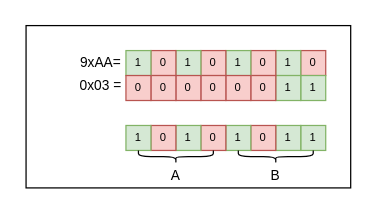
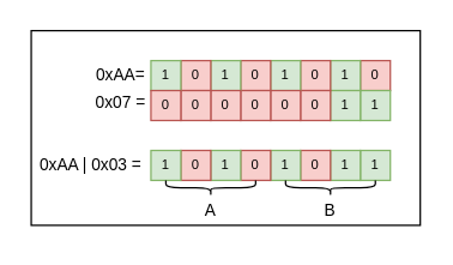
  <mxCell id="0" />
  <mxCell id="1" parent="0" />
  <mxCell id="2" value="" style="rounded=0;whiteSpace=wrap;html=1;fontSize=11;" vertex="1" parent="1"><mxGeometry x="20" y="20" width="260" height="130" as="geometry" /></mxCell>
  <mxCell id="3" value="0" style="rounded=0;whiteSpace=wrap;html=1;fontSize=9;fillColor=#f8cecc;strokeColor=#b85450;" parent="1" vertex="1"><mxGeometry x="240" y="40" width="20" height="20" as="geometry" /></mxCell>
  <mxCell id="4" value="1" style="rounded=0;whiteSpace=wrap;html=1;fontSize=9;fillColor=#d5e8d4;strokeColor=#82b366;" parent="1" vertex="1"><mxGeometry x="240" y="60" width="20" height="20" as="geometry" /></mxCell>
  <mxCell id="5" value="1" style="rounded=0;whiteSpace=wrap;html=1;fontSize=9;fillColor=#d5e8d4;strokeColor=#82b366;" parent="1" vertex="1"><mxGeometry x="220" y="40" width="20" height="20" as="geometry" /></mxCell>
  <mxCell id="6" value="1" style="rounded=0;whiteSpace=wrap;html=1;fontSize=9;fillColor=#d5e8d4;strokeColor=#82b366;" parent="1" vertex="1"><mxGeometry x="220" y="60" width="20" height="20" as="geometry" /></mxCell>
  <mxCell id="7" value="0" style="rounded=0;whiteSpace=wrap;html=1;fontSize=9;fillColor=#f8cecc;strokeColor=#b85450;" parent="1" vertex="1"><mxGeometry x="200" y="40" width="20" height="20" as="geometry" /></mxCell>
  <mxCell id="8" value="0" style="rounded=0;whiteSpace=wrap;html=1;fontSize=9;fillColor=#f8cecc;strokeColor=#b85450;" parent="1" vertex="1"><mxGeometry x="200" y="60" width="20" height="20" as="geometry" /></mxCell>
  <mxCell id="9" value="1" style="rounded=0;whiteSpace=wrap;html=1;fontSize=9;fillColor=#d5e8d4;strokeColor=#82b366;" parent="1" vertex="1"><mxGeometry x="180" y="40" width="20" height="20" as="geometry" /></mxCell>
  <mxCell id="10" value="0" style="rounded=0;whiteSpace=wrap;html=1;fontSize=9;fillColor=#f8cecc;strokeColor=#b85450;" parent="1" vertex="1"><mxGeometry x="180" y="60" width="20" height="20" as="geometry" /></mxCell>
  <mxCell id="11" value="0" style="rounded=0;whiteSpace=wrap;html=1;fontSize=9;fillColor=#f8cecc;strokeColor=#b85450;" parent="1" vertex="1"><mxGeometry x="160" y="40" width="20" height="20" as="geometry" /></mxCell>
  <mxCell id="12" value="0" style="rounded=0;whiteSpace=wrap;html=1;fontSize=9;fillColor=#f8cecc;strokeColor=#b85450;" parent="1" vertex="1"><mxGeometry x="160" y="60" width="20" height="20" as="geometry" /></mxCell>
  <mxCell id="13" value="1" style="rounded=0;whiteSpace=wrap;html=1;fontSize=9;fillColor=#d5e8d4;strokeColor=#82b366;" parent="1" vertex="1"><mxGeometry x="140" y="40" width="20" height="20" as="geometry" /></mxCell>
  <mxCell id="14" value="0" style="rounded=0;whiteSpace=wrap;html=1;fontSize=9;fillColor=#f8cecc;strokeColor=#b85450;" parent="1" vertex="1"><mxGeometry x="140" y="60" width="20" height="20" as="geometry" /></mxCell>
  <mxCell id="15" value="0" style="rounded=0;whiteSpace=wrap;html=1;fontSize=9;fillColor=#f8cecc;strokeColor=#b85450;" parent="1" vertex="1"><mxGeometry x="120" y="40" width="20" height="20" as="geometry" /></mxCell>
  <mxCell id="16" value="0" style="rounded=0;whiteSpace=wrap;html=1;fontSize=9;fillColor=#f8cecc;strokeColor=#b85450;" parent="1" vertex="1"><mxGeometry x="120" y="60" width="20" height="20" as="geometry" /></mxCell>
  <mxCell id="17" value="1" style="rounded=0;whiteSpace=wrap;html=1;fontSize=9;fillColor=#d5e8d4;strokeColor=#82b366;" parent="1" vertex="1"><mxGeometry x="100" y="40" width="20" height="20" as="geometry" /></mxCell>
  <mxCell id="18" value="0" style="rounded=0;whiteSpace=wrap;html=1;fontSize=9;fillColor=#f8cecc;strokeColor=#b85450;" parent="1" vertex="1"><mxGeometry x="100" y="60" width="20" height="20" as="geometry" /></mxCell>
  <mxCell id="19" value="1" style="rounded=0;whiteSpace=wrap;html=1;fontSize=9;fillColor=#d5e8d4;strokeColor=#82b366;" parent="1" vertex="1"><mxGeometry x="240" y="100" width="20" height="20" as="geometry" /></mxCell>
  <mxCell id="20" value="1" style="rounded=0;whiteSpace=wrap;html=1;fontSize=9;fillColor=#d5e8d4;strokeColor=#82b366;" parent="1" vertex="1"><mxGeometry x="220" y="100" width="20" height="20" as="geometry" /></mxCell>
  <mxCell id="21" value="0" style="rounded=0;whiteSpace=wrap;html=1;fontSize=9;fillColor=#f8cecc;strokeColor=#b85450;" parent="1" vertex="1"><mxGeometry x="200" y="100" width="20" height="20" as="geometry" /></mxCell>
  <mxCell id="22" value="1" style="rounded=0;whiteSpace=wrap;html=1;fontSize=9;fillColor=#d5e8d4;strokeColor=#82b366;" parent="1" vertex="1"><mxGeometry x="180" y="100" width="20" height="20" as="geometry" /></mxCell>
  <mxCell id="23" value="0" style="rounded=0;whiteSpace=wrap;html=1;fontSize=9;fillColor=#f8cecc;strokeColor=#b85450;" parent="1" vertex="1"><mxGeometry x="160" y="100" width="20" height="20" as="geometry" /></mxCell>
  <mxCell id="24" value="1" style="rounded=0;whiteSpace=wrap;html=1;fontSize=9;fillColor=#d5e8d4;strokeColor=#82b366;" parent="1" vertex="1"><mxGeometry x="140" y="100" width="20" height="20" as="geometry" /></mxCell>
  <mxCell id="25" value="0" style="rounded=0;whiteSpace=wrap;html=1;fontSize=9;fillColor=#f8cecc;strokeColor=#b85450;" parent="1" vertex="1"><mxGeometry x="120" y="100" width="20" height="20" as="geometry" /></mxCell>
  <mxCell id="26" value="1" style="rounded=0;whiteSpace=wrap;html=1;fontSize=9;fillColor=#d5e8d4;strokeColor=#82b366;" parent="1" vertex="1"><mxGeometry x="100" y="100" width="20" height="20" as="geometry" /></mxCell>
- <mxCell id="27" value="&lt;font style=&quot;font-size: 11px;&quot;&gt;9xAA= &lt;/font&gt;" style="text;html=1;strokeColor=none;fillColor=none;align=center;verticalAlign=middle;whiteSpace=wrap;rounded=0;fontSize=9;" parent="1" vertex="1"><mxGeometry x="60" y="35" width="40" height="30" as="geometry" /></mxCell>
- <mxCell id="28" value="&lt;font style=&quot;font-size: 11px;&quot;&gt;0x03 = &lt;/font&gt;" style="text;html=1;strokeColor=none;fillColor=none;align=center;verticalAlign=middle;whiteSpace=wrap;rounded=0;fontSize=9;" parent="1" vertex="1"><mxGeometry x="60" y="55" width="40" height="25" as="geometry" /></mxCell>
+ <mxCell id="27" value="&lt;font style=&quot;font-size: 11px;&quot;&gt;0xAA= &lt;/font&gt;" style="text;html=1;strokeColor=none;fillColor=none;align=center;verticalAlign=middle;whiteSpace=wrap;rounded=0;fontSize=9;" parent="1" vertex="1"><mxGeometry x="60" y="35" width="40" height="30" as="geometry" /></mxCell>
+ <mxCell id="28" value="&lt;font style=&quot;font-size: 11px;&quot;&gt;0x07 = &lt;/font&gt;" style="text;html=1;strokeColor=none;fillColor=none;align=center;verticalAlign=middle;whiteSpace=wrap;rounded=0;fontSize=9;" parent="1" vertex="1"><mxGeometry x="60" y="55" width="40" height="25" as="geometry" /></mxCell>
+ <mxCell id="29" value="&lt;font style=&quot;font-size: 11px;&quot;&gt;0xAA | 0x03 =&lt;/font&gt;" style="text;html=1;strokeColor=none;fillColor=none;align=center;verticalAlign=middle;whiteSpace=wrap;rounded=0;fontSize=9;" parent="1" vertex="1"><mxGeometry x="20" y="95" width="80" height="30" as="geometry" /></mxCell>
  <mxCell id="30" value="" style="shape=curlyBracket;whiteSpace=wrap;html=1;rounded=1;labelPosition=left;verticalLabelPosition=middle;align=right;verticalAlign=middle;fontSize=11;rotation=-90;size=0.5;" vertex="1" parent="1"><mxGeometry x="135" y="95" width="10" height="60" as="geometry" /></mxCell>
  <mxCell id="31" value="" style="shape=curlyBracket;whiteSpace=wrap;html=1;rounded=1;labelPosition=left;verticalLabelPosition=middle;align=right;verticalAlign=middle;fontSize=11;rotation=-90;" vertex="1" parent="1"><mxGeometry x="215" y="95" width="10" height="60" as="geometry" /></mxCell>
  <mxCell id="32" value="A" style="text;html=1;strokeColor=none;fillColor=none;align=center;verticalAlign=middle;whiteSpace=wrap;rounded=0;fontSize=11;" vertex="1" parent="1"><mxGeometry x="110" y="125" width="60" height="30" as="geometry" /></mxCell>
  <mxCell id="33" value="B" style="text;html=1;strokeColor=none;fillColor=none;align=center;verticalAlign=middle;whiteSpace=wrap;rounded=0;fontSize=11;" vertex="1" parent="1"><mxGeometry x="190" y="125" width="60" height="30" as="geometry" /></mxCell>
